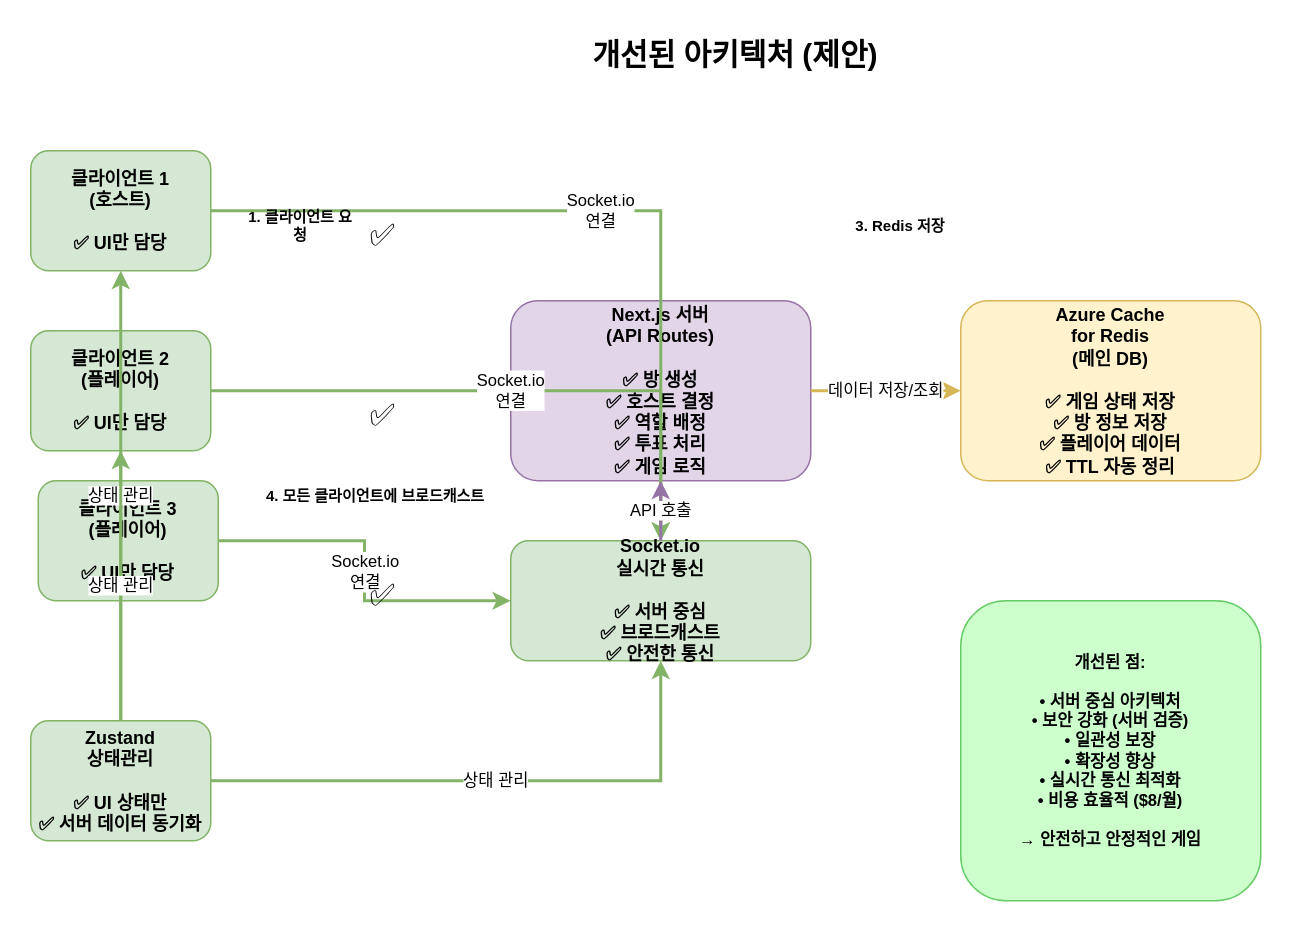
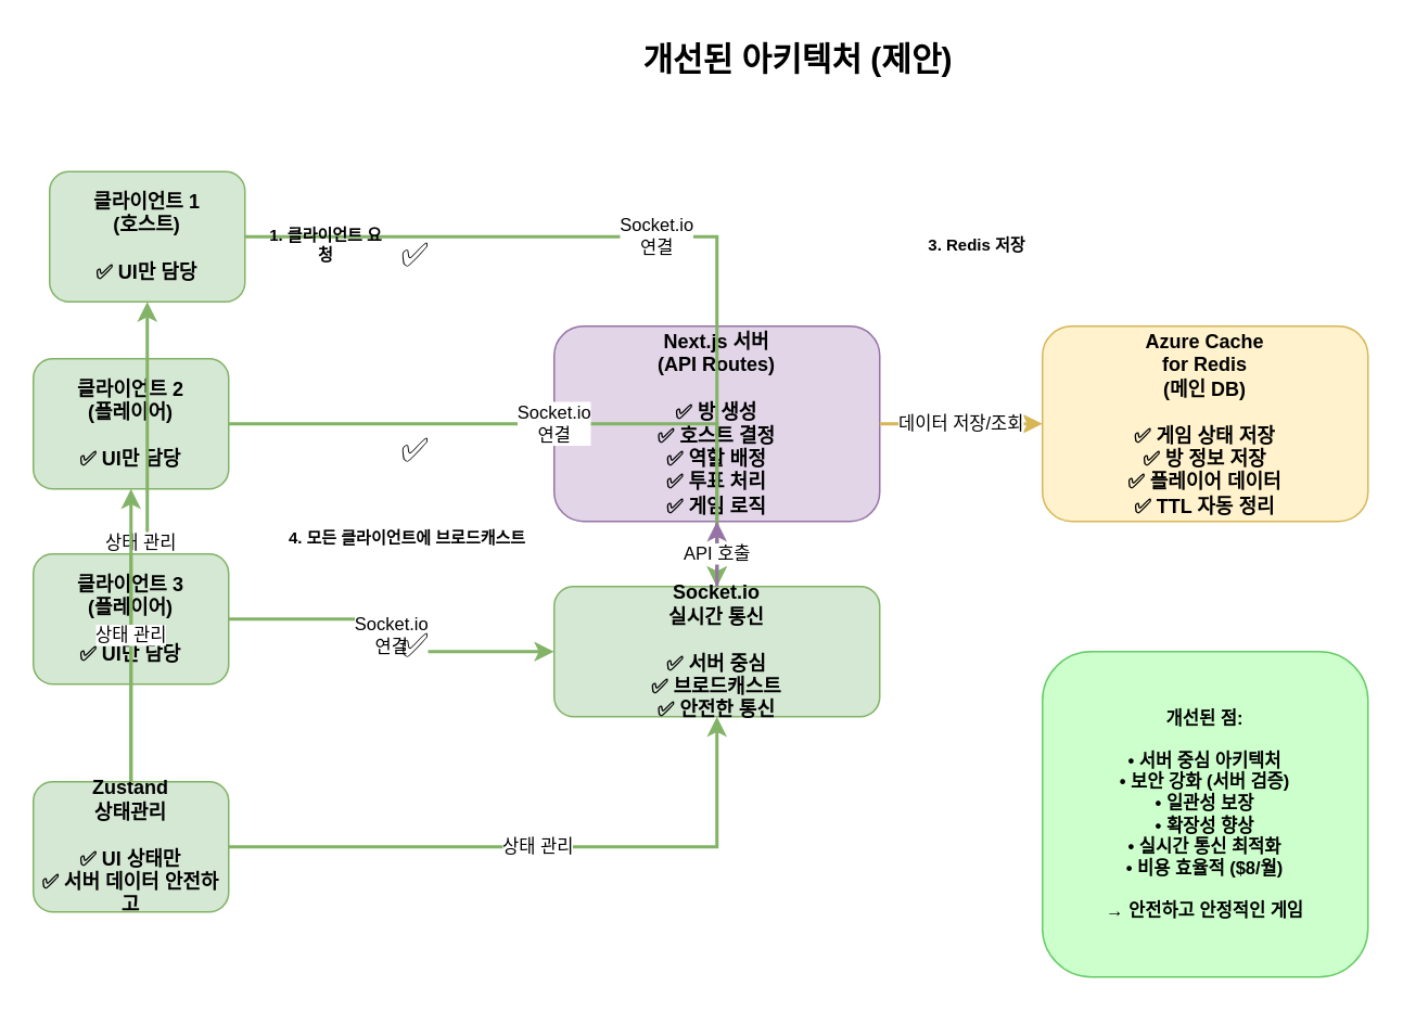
  <mxCell id="0" />
  <mxCell id="1" parent="0" />
  <mxCell id="2" value="개선된 아키텍처 (제안)" style="text;html=1;strokeColor=none;fillColor=none;align=center;verticalAlign=middle;whiteSpace=wrap;rounded=0;fontSize=20;fontStyle=1;" parent="1" vertex="1"><mxGeometry x="340" y="20" width="300" height="30" as="geometry" /></mxCell>
- <mxCell id="3" value="클라이언트 1&#10;(호스트)&#10;&#10;✅ UI만 담당" style="rounded=1;whiteSpace=wrap;html=1;fillColor=#d5e8d4;strokeColor=#82b366;fontSize=12;fontStyle=1;" parent="1" vertex="1"><mxGeometry x="20" y="100" width="120" height="80" as="geometry" /></mxCell>
+ <mxCell id="3" value="클라이언트 1&#10;(호스트)&#10;&#10;✅ UI만 담당" style="rounded=1;whiteSpace=wrap;html=1;fillColor=#d5e8d4;strokeColor=#82b366;fontSize=12;fontStyle=1;" parent="1" vertex="1"><mxGeometry x="30" y="105" width="120" height="80" as="geometry" /></mxCell>
  <mxCell id="4" value="클라이언트 2&#10;(플레이어)&#10;&#10;✅ UI만 담당" style="rounded=1;whiteSpace=wrap;html=1;fillColor=#d5e8d4;strokeColor=#82b366;fontSize=12;fontStyle=1;" parent="1" vertex="1"><mxGeometry x="20" y="220" width="120" height="80" as="geometry" /></mxCell>
- <mxCell id="5" value="클라이언트 3&#10;(플레이어)&#10;&#10;✅ UI만 담당" style="rounded=1;whiteSpace=wrap;html=1;fillColor=#d5e8d4;strokeColor=#82b366;fontSize=12;fontStyle=1;" parent="1" vertex="1"><mxGeometry x="25" y="320" width="120" height="80" as="geometry" /></mxCell>
+ <mxCell id="5" value="클라이언트 3&#10;(플레이어)&#10;&#10;✅ UI만 담당" style="rounded=1;whiteSpace=wrap;html=1;fillColor=#d5e8d4;strokeColor=#82b366;fontSize=12;fontStyle=1;" parent="1" vertex="1"><mxGeometry x="20" y="340" width="120" height="80" as="geometry" /></mxCell>
  <mxCell id="6" value="Next.js 서버&#10;(API Routes)&#10;&#10;✅ 방 생성&#10;✅ 호스트 결정&#10;✅ 역할 배정&#10;✅ 투표 처리&#10;✅ 게임 로직" style="rounded=1;whiteSpace=wrap;html=1;fillColor=#e1d5e7;strokeColor=#9673a6;fontSize=12;fontStyle=1;" parent="1" vertex="1"><mxGeometry x="340" y="200" width="200" height="120" as="geometry" /></mxCell>
  <mxCell id="7" value="Socket.io&#10;실시간 통신&#10;&#10;✅ 서버 중심&#10;✅ 브로드캐스트&#10;✅ 안전한 통신" style="rounded=1;whiteSpace=wrap;html=1;fillColor=#d5e8d4;strokeColor=#82b366;fontSize=12;fontStyle=1;" parent="1" vertex="1"><mxGeometry x="340" y="360" width="200" height="80" as="geometry" /></mxCell>
  <mxCell id="8" value="Azure Cache&#10;for Redis&#10;(메인 DB)&#10;&#10;✅ 게임 상태 저장&#10;✅ 방 정보 저장&#10;✅ 플레이어 데이터&#10;✅ TTL 자동 정리" style="rounded=1;whiteSpace=wrap;html=1;fillColor=#fff2cc;strokeColor=#d6b656;fontSize=12;fontStyle=1;" parent="1" vertex="1"><mxGeometry x="640" y="200" width="200" height="120" as="geometry" /></mxCell>
- <mxCell id="9" value="Zustand&#10;상태관리&#10;&#10;✅ UI 상태만&#10;✅ 서버 데이터 동기화" style="rounded=1;whiteSpace=wrap;html=1;fillColor=#d5e8d4;strokeColor=#82b366;fontSize=12;fontStyle=1;" parent="1" vertex="1"><mxGeometry x="20" y="480" width="120" height="80" as="geometry" /></mxCell>
+ <mxCell id="9" value="Zustand&#10;상태관리&#10;&#10;✅ UI 상태만&#10;✅ 서버 데이터 안전하고" style="rounded=1;whiteSpace=wrap;html=1;fillColor=#d5e8d4;strokeColor=#82b366;fontSize=12;fontStyle=1;" parent="1" vertex="1"><mxGeometry x="20" y="480" width="120" height="80" as="geometry" /></mxCell>
  <mxCell id="10" value="개선된 점:&#10;&#10;• 서버 중심 아키텍처&#10;• 보안 강화 (서버 검증)&#10;• 일관성 보장&#10;• 확장성 향상&#10;• 실시간 통신 최적화&#10;• 비용 효율적 ($8/월)&#10;&#10;→ 안전하고 안정적인 게임" style="rounded=1;whiteSpace=wrap;html=1;fillColor=#ccffcc;strokeColor=#66cc66;fontSize=11;fontStyle=1;" parent="1" vertex="1"><mxGeometry x="640" y="400" width="200" height="200" as="geometry" /></mxCell>
  <mxCell id="11" value="Socket.io&#10;연결" style="edgeStyle=orthogonalEdgeStyle;rounded=0;orthogonalLoop=1;jettySize=auto;html=1;strokeColor=#82b366;strokeWidth=2;" parent="1" source="3" target="7" edge="1"><mxGeometry relative="1" as="geometry" /></mxCell>
  <mxCell id="12" value="Socket.io&#10;연결" style="edgeStyle=orthogonalEdgeStyle;rounded=0;orthogonalLoop=1;jettySize=auto;html=1;strokeColor=#82b366;strokeWidth=2;" parent="1" source="4" target="7" edge="1"><mxGeometry relative="1" as="geometry" /></mxCell>
  <mxCell id="13" value="Socket.io&#10;연결" style="edgeStyle=orthogonalEdgeStyle;rounded=0;orthogonalLoop=1;jettySize=auto;html=1;strokeColor=#82b366;strokeWidth=2;" parent="1" source="5" target="7" edge="1"><mxGeometry relative="1" as="geometry" /></mxCell>
  <mxCell id="14" value="API 호출" style="edgeStyle=orthogonalEdgeStyle;rounded=0;orthogonalLoop=1;jettySize=auto;html=1;strokeColor=#9673a6;strokeWidth=2;" parent="1" source="7" target="6" edge="1"><mxGeometry relative="1" as="geometry" /></mxCell>
  <mxCell id="15" value="데이터 저장/조회" style="edgeStyle=orthogonalEdgeStyle;rounded=0;orthogonalLoop=1;jettySize=auto;html=1;strokeColor=#d6b656;strokeWidth=2;" parent="1" source="6" target="8" edge="1"><mxGeometry relative="1" as="geometry" /></mxCell>
  <mxCell id="16" value="상태 관리" style="edgeStyle=orthogonalEdgeStyle;rounded=0;orthogonalLoop=1;jettySize=auto;html=1;strokeColor=#82b366;strokeWidth=2;" parent="1" source="9" target="3" edge="1"><mxGeometry relative="1" as="geometry" /></mxCell>
  <mxCell id="17" value="상태 관리" style="edgeStyle=orthogonalEdgeStyle;rounded=0;orthogonalLoop=1;jettySize=auto;html=1;strokeColor=#82b366;strokeWidth=2;" parent="1" source="9" target="4" edge="1"><mxGeometry relative="1" as="geometry" /></mxCell>
  <mxCell id="18" value="상태 관리" style="edgeStyle=orthogonalEdgeStyle;rounded=0;orthogonalLoop=1;jettySize=auto;html=1;strokeColor=#82b366;strokeWidth=2;" parent="1" source="9" target="7" edge="1"><mxGeometry relative="1" as="geometry" /></mxCell>
  <mxCell id="19" value="✅" style="text;html=1;strokeColor=none;fillColor=none;align=center;verticalAlign=middle;whiteSpace=wrap;rounded=0;fontSize=20;" parent="1" vertex="1"><mxGeometry x="240" y="140" width="30" height="30" as="geometry" /></mxCell>
  <mxCell id="20" value="✅" style="text;html=1;strokeColor=none;fillColor=none;align=center;verticalAlign=middle;whiteSpace=wrap;rounded=0;fontSize=20;" parent="1" vertex="1"><mxGeometry x="240" y="260" width="30" height="30" as="geometry" /></mxCell>
  <mxCell id="21" value="✅" style="text;html=1;strokeColor=none;fillColor=none;align=center;verticalAlign=middle;whiteSpace=wrap;rounded=0;fontSize=20;" parent="1" vertex="1"><mxGeometry x="240" y="380" width="30" height="30" as="geometry" /></mxCell>
  <mxCell id="22" value="1. 클라이언트 요청" style="text;html=1;strokeColor=none;fillColor=none;align=center;verticalAlign=middle;whiteSpace=wrap;rounded=0;fontSize=10;fontStyle=1;" parent="1" vertex="1"><mxGeometry x="160" y="140" width="80" height="20" as="geometry" /></mxCell>
  <mxCell id="23" value="3. Redis 저장" style="text;html=1;strokeColor=none;fillColor=none;align=center;verticalAlign=middle;whiteSpace=wrap;rounded=0;fontSize=10;fontStyle=1;" parent="1" vertex="1"><mxGeometry x="560" y="140" width="80" height="20" as="geometry" /></mxCell>
  <mxCell id="24" value="4. 모든 클라이언트에 브로드캐스트" style="text;html=1;strokeColor=none;fillColor=none;align=center;verticalAlign=middle;whiteSpace=wrap;rounded=0;fontSize=10;fontStyle=1;" parent="1" vertex="1"><mxGeometry x="160" y="320" width="180" height="20" as="geometry" /></mxCell>
